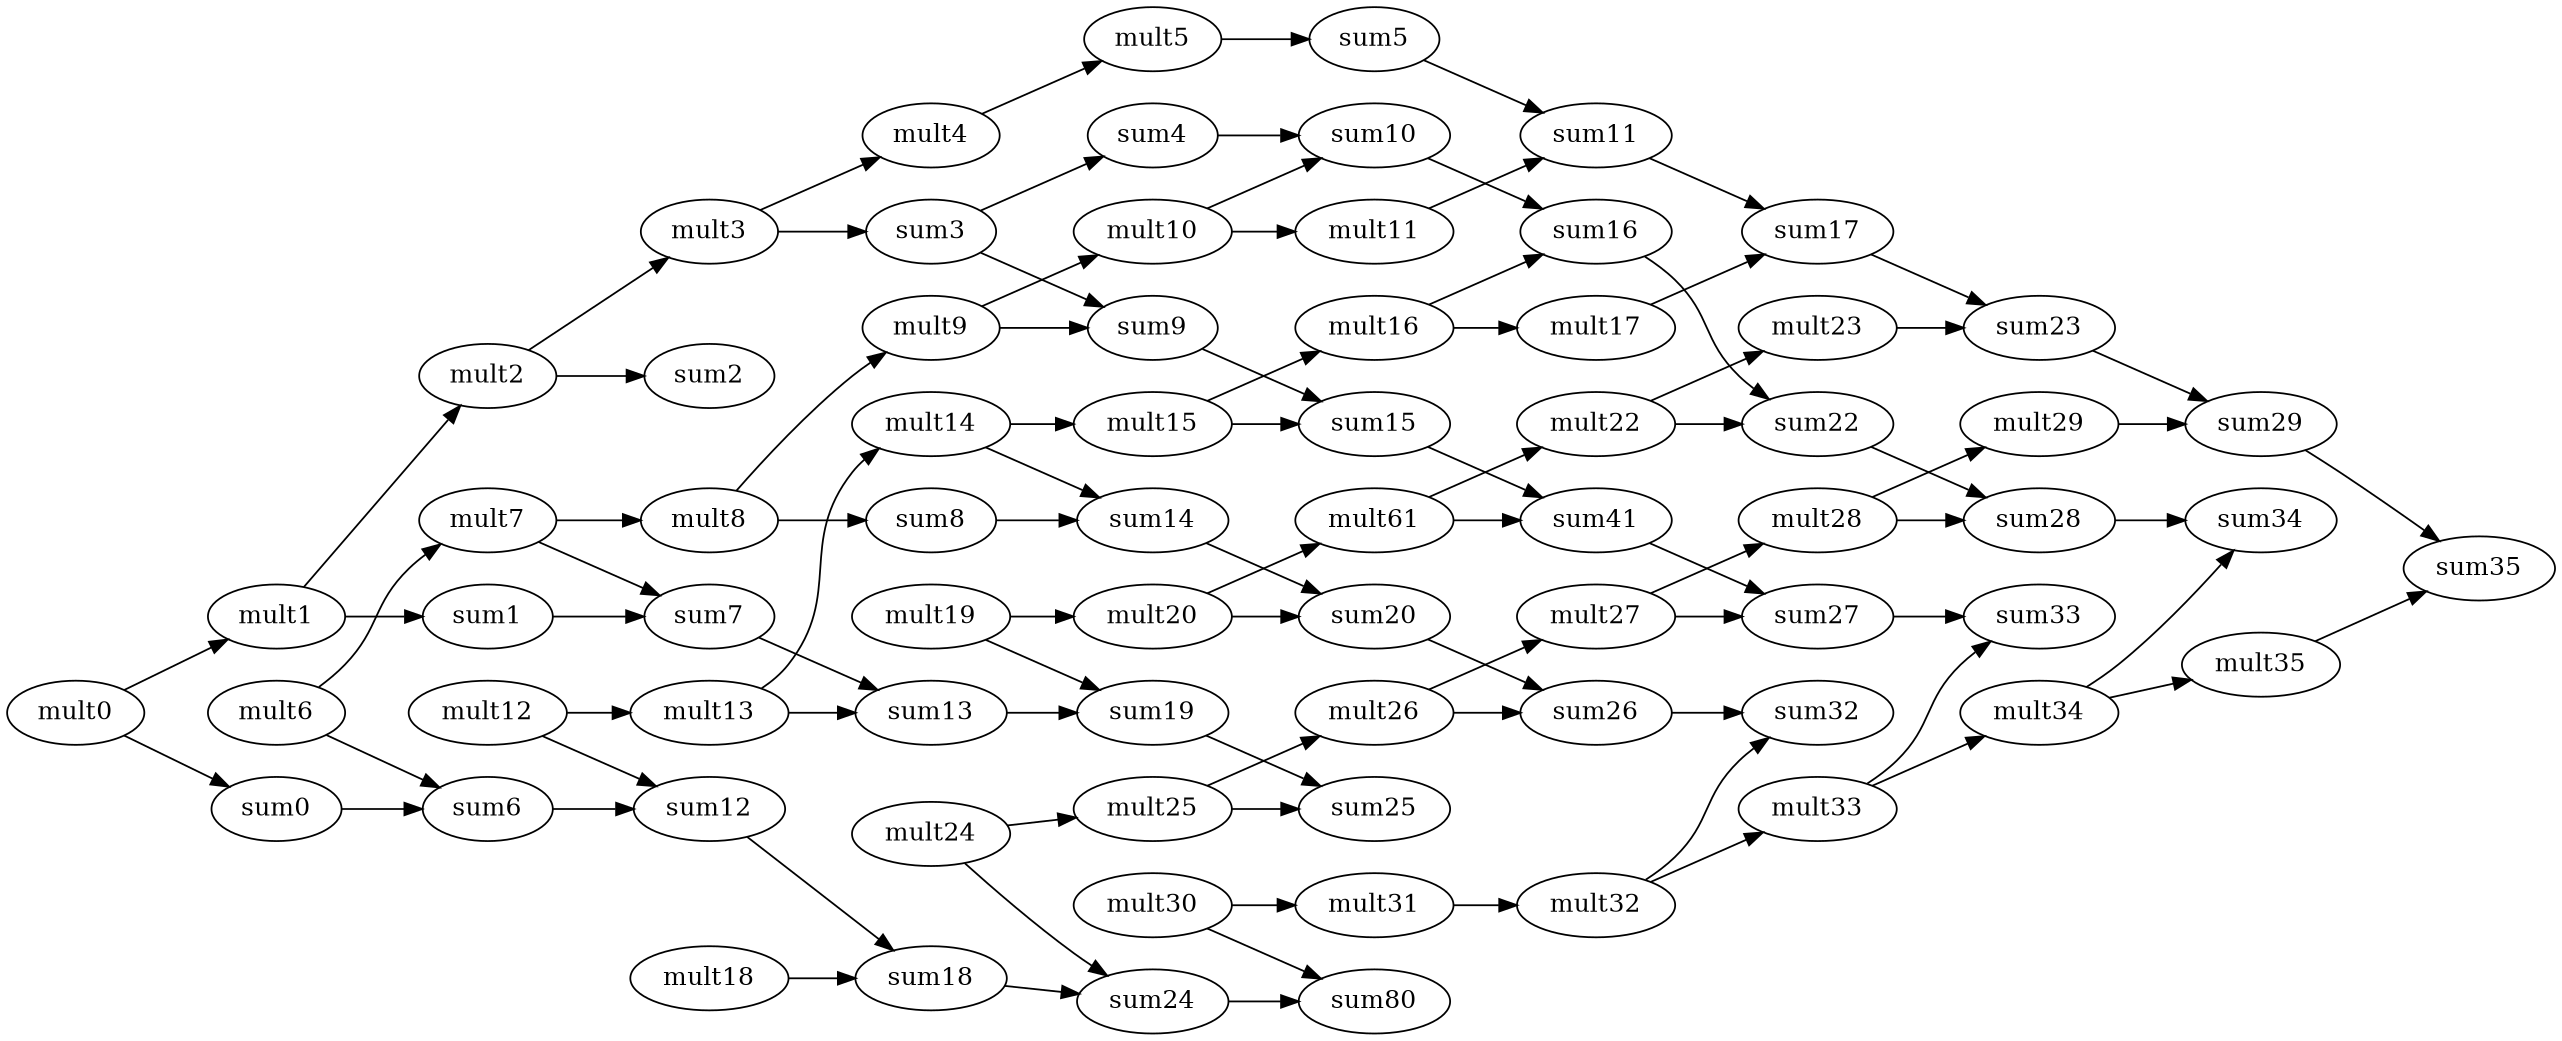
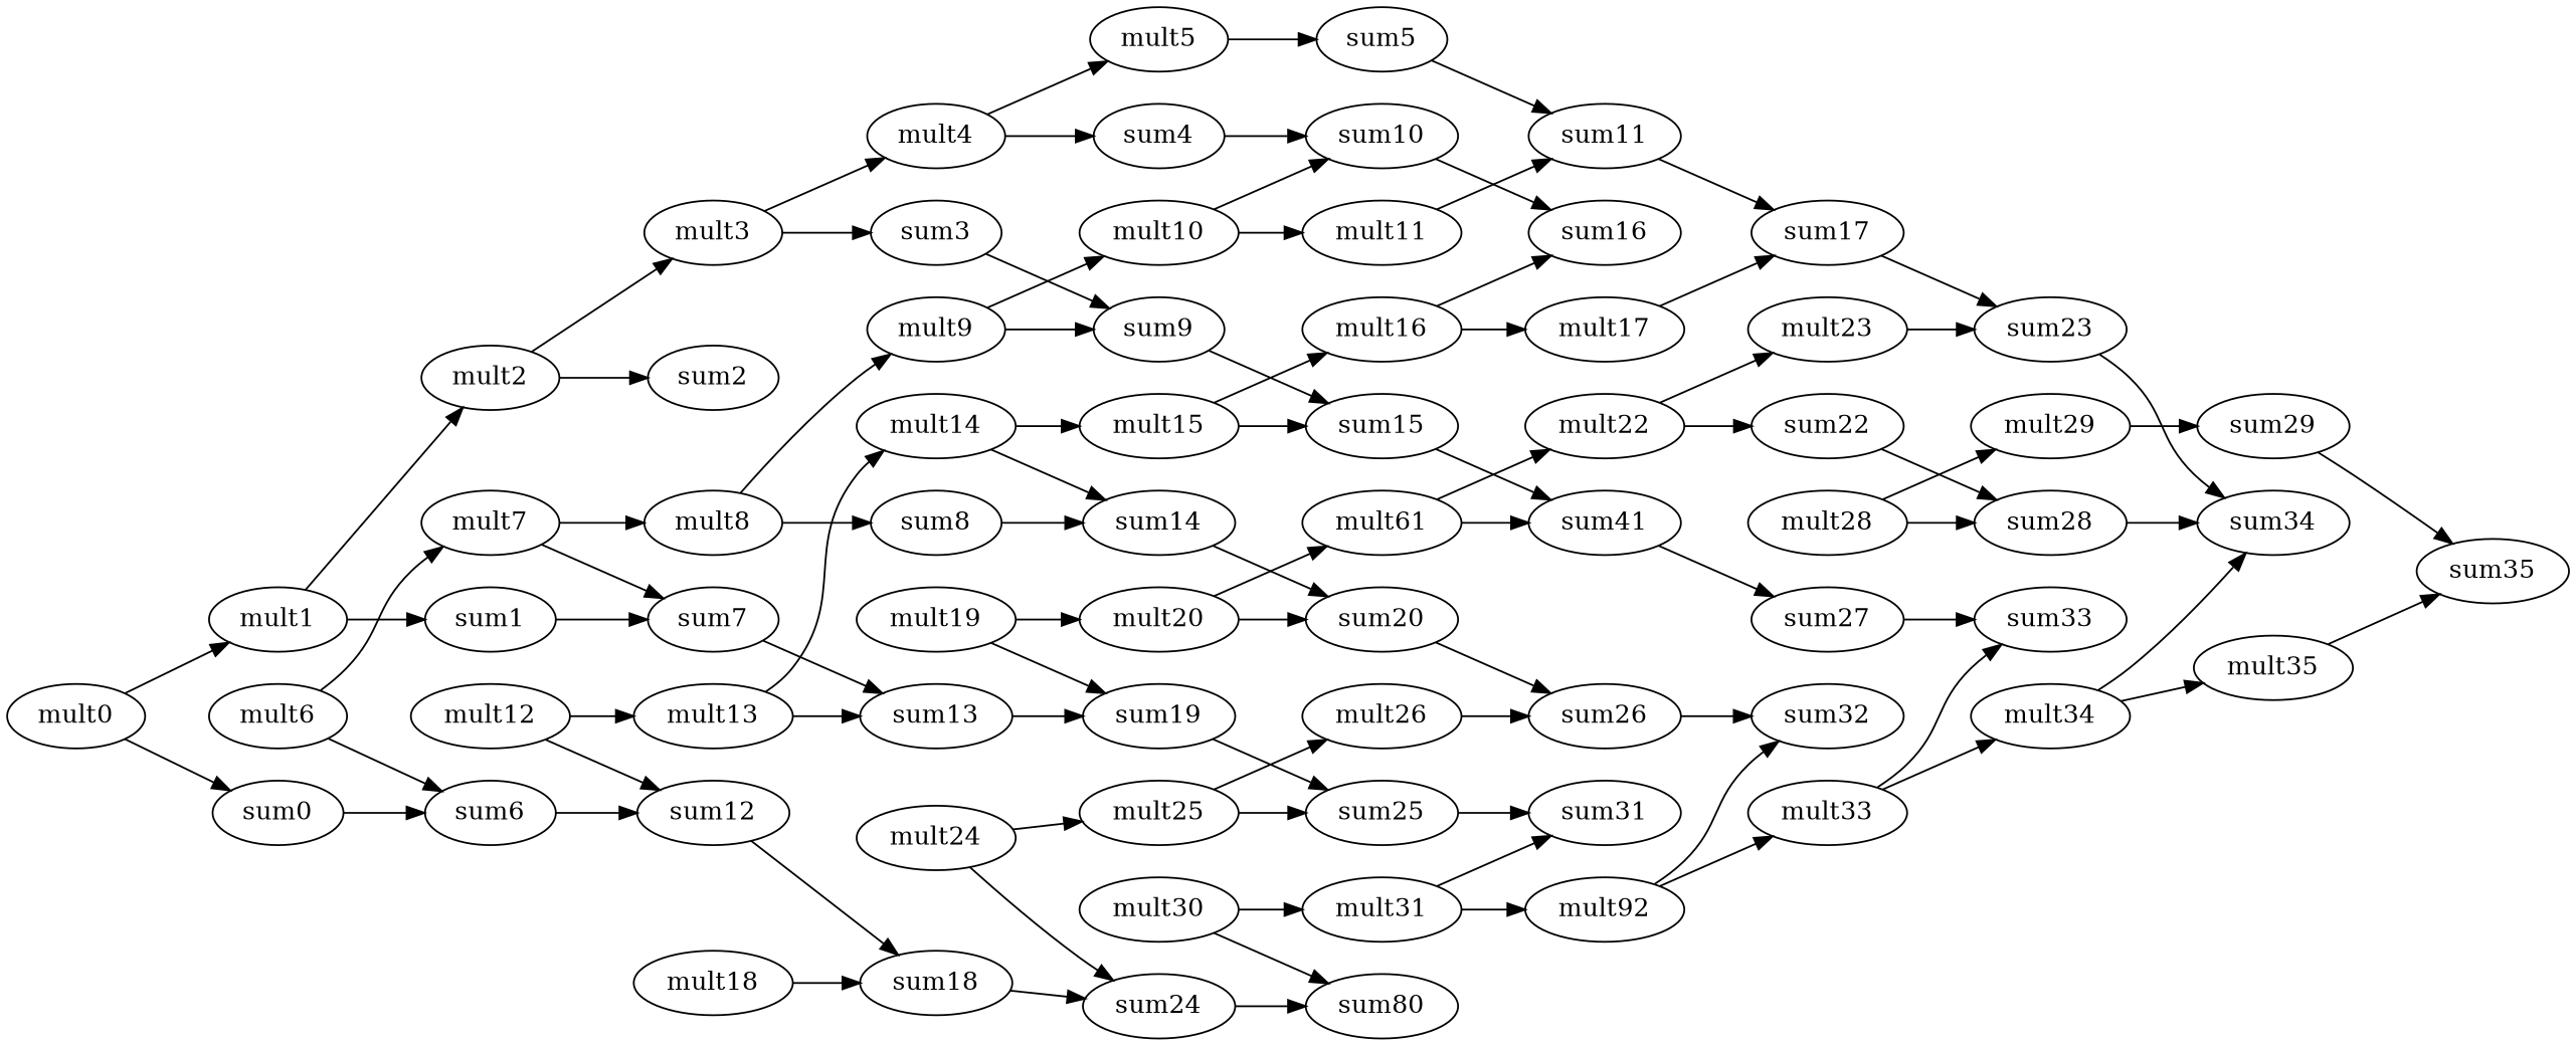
  strict digraph {
    rankdir=LR
    n1 [label=mult0]
    n2 [label=sum0]
    n3 [label=mult1]
    n4 [label=sum6]
    n5 [label=sum1]
    n6 [label=mult2]
    n7 [label=sum12]
    n8 [label=sum18]
    n9 [label=sum7]
    n10 [label=sum2]
    n11 [label=mult3]
    n12 [label=sum13]
    n13 [label=sum19]
    n14 [label=sum3]
    n15 [label=mult4]
    n16 [label=sum8]
    n17 [label=sum14]
    n18 [label=sum20]
    n19 [label=sum9]
    n20 [label=sum4]
    n21 [label=mult5]
    n22 [label=sum15]
    n23 [label=sum41]
    n24 [label=sum10]
    n25 [label=sum5]
    n26 [label=sum16]
    n27 [label=sum22]
    n28 [label=sum11]
    n29 [label=sum17]
    n30 [label=sum23]
    n31 [label=mult6]
    n32 [label=mult7]
    n33 [label=mult8]
    n34 [label=sum24]
    n35 [label=mult9]
    n36 [label=sum25]
    n37 [label=mult10]
    n38 [label=sum26]
    n39 [label=mult11]
    n40 [label=sum27]
    n41 [label=sum28]
    n42 [label=sum29]
    n43 [label=mult12]
    n44 [label=mult13]
    n45 [label=mult14]
    n46 [label=sum80]
    n47 [label=mult15]
+   n48 [label=sum31]
    n49 [label=mult16]
    n50 [label=sum32]
    n51 [label=mult17]
    n52 [label=sum33]
    n53 [label=sum34]
    n54 [label=sum35]
    n55 [label=mult18]
    n56 [label=mult19]
    n57 [label=mult20]
    n58 [label=mult61]
    n59 [label=mult22]
    n60 [label=mult23]
    n61 [label=mult24]
    n62 [label=mult25]
    n63 [label=mult26]
-   n64 [label=mult27]
    n65 [label=mult28]
    n66 [label=mult29]
    n67 [label=mult30]
    n68 [label=mult31]
-   n69 [label=mult32]
+   n69 [label=mult92]
    n70 [label=mult33]
    n71 [label=mult34]
    n72 [label=mult35]
    n1 -> n2
    n1 -> n3
    n2 -> n4
    n3 -> n5
    n3 -> n6
    n4 -> n7
    n5 -> n9
    n6 -> n10
    n6 -> n11
    n7 -> n8
    n8 -> n34
    n9 -> n12
    n11 -> n14
    n11 -> n15
    n12 -> n13
    n13 -> n36
    n14 -> n19
-   n14 -> n20
+   n15 -> n20
    n15 -> n21
    n16 -> n17
    n17 -> n18
    n18 -> n38
    n19 -> n22
    n20 -> n24
    n21 -> n25
    n22 -> n23
    n23 -> n40
    n24 -> n26
    n25 -> n28
-   n26 -> n27
    n27 -> n41
    n28 -> n29
    n29 -> n30
-   n30 -> n42
+   n30 -> n53
    n31 -> n4
    n31 -> n32
    n32 -> n9
    n32 -> n33
    n33 -> n16
    n33 -> n35
    n34 -> n46
    n35 -> n19
    n35 -> n37
+   n36 -> n48
    n37 -> n24
    n37 -> n39
    n38 -> n50
    n39 -> n28
    n40 -> n52
    n41 -> n53
    n42 -> n54
    n43 -> n7
    n43 -> n44
    n44 -> n12
    n44 -> n45
    n45 -> n17
    n45 -> n47
    n47 -> n22
    n47 -> n49
    n49 -> n26
    n49 -> n51
    n51 -> n29
    n55 -> n8
    n56 -> n13
    n56 -> n57
    n57 -> n18
    n57 -> n58
    n58 -> n23
    n58 -> n59
    n59 -> n27
    n59 -> n60
    n60 -> n30
    n61 -> n34
    n61 -> n62
    n62 -> n36
    n62 -> n63
    n63 -> n38
-   n63 -> n64
-   n64 -> n40
-   n64 -> n65
    n65 -> n41
    n65 -> n66
    n66 -> n42
    n67 -> n46
    n67 -> n68
+   n68 -> n48
    n68 -> n69
    n69 -> n50
    n69 -> n70
    n70 -> n52
    n70 -> n71
    n71 -> n53
    n71 -> n72
    n72 -> n54
  }
